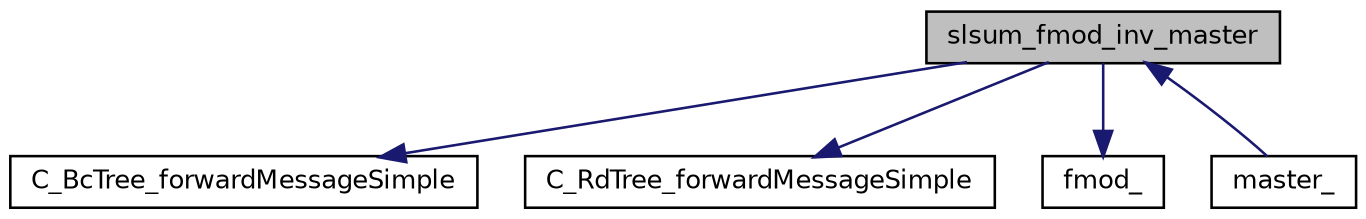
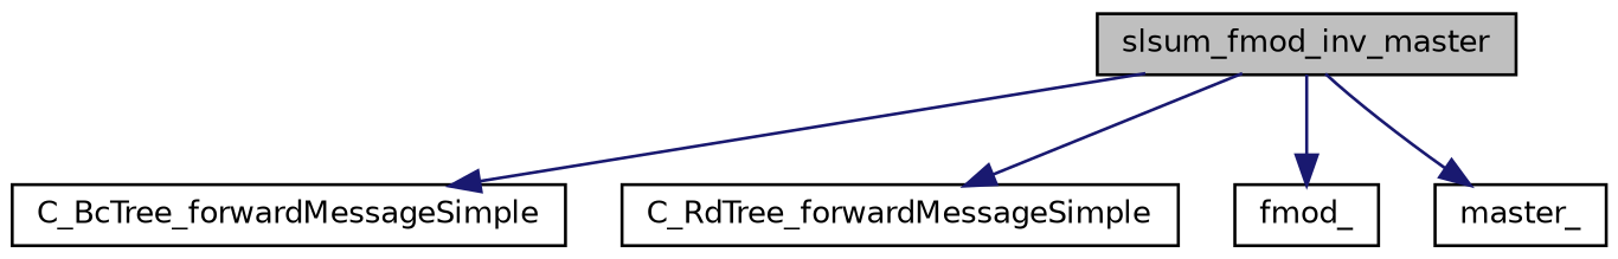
  digraph {
    fontname="DejaVu Sans"
    rankdir=TB
    node [color=black fillcolor=white fontname="DejaVu Sans" fontsize=10 shape=record style=filled]
    edge [color=midnightblue fontname="DejaVu Sans" fontsize=10 labelfontname=Helvetica labelfontsize=10 style=solid]
    n1 [fillcolor=grey75 fontcolor=black height=0.2 label=slsum_fmod_inv_master width=0.4]
    n2 [height=0.2 label=C_BcTree_forwardMessageSimple width=0.4]
    n3 [height=0.2 label=C_RdTree_forwardMessageSimple width=0.4]
    n4 [height=0.2 label=fmod_ width=0.4]
    n5 [height=0.2 label=master_ width=0.4]
    n1 -> n2
    n1 -> n3
    n1 -> n4
-   n5 -> n1
+   n1 -> n5
  }
